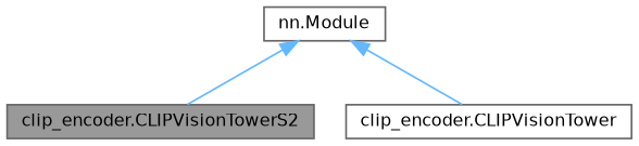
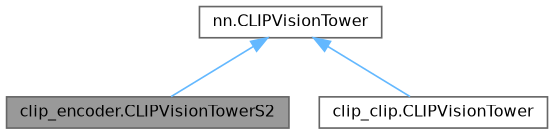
  digraph {
    node [color=gray40 fillcolor=white fontname=Helvetica fontsize=10 shape=box style=filled]
    edge [color=steelblue1 dir=back fontname=Helvetica fontsize=10 labelfontname=Helvetica labelfontsize=10 style=solid]
    n1 [fillcolor=grey60 fontcolor=black height=0.2 label="clip_encoder.CLIPVisionTowerS2" width=0.4]
-   n2 [height=0.2 label="clip_encoder.CLIPVisionTower" width=0.4]
-   n3 [height=0.2 label="nn.Module" width=0.4]
+   n2 [height=0.2 label="clip_clip.CLIPVisionTower" width=0.4]
+   n3 [height=0.2 label="nn.CLIPVisionTower" width=0.4]
    n3 -> n1
    n3 -> n2
  }
